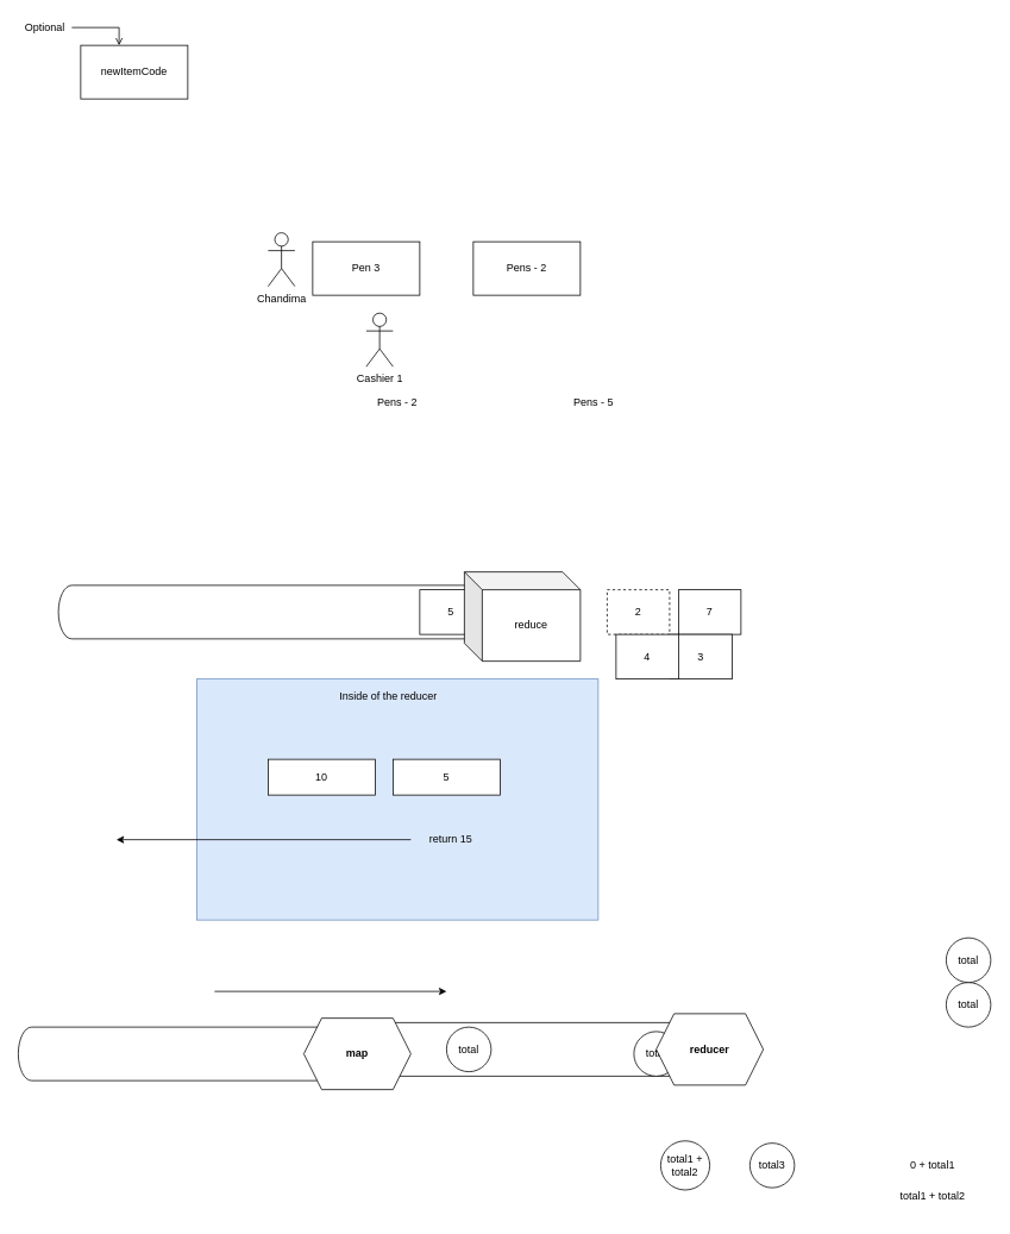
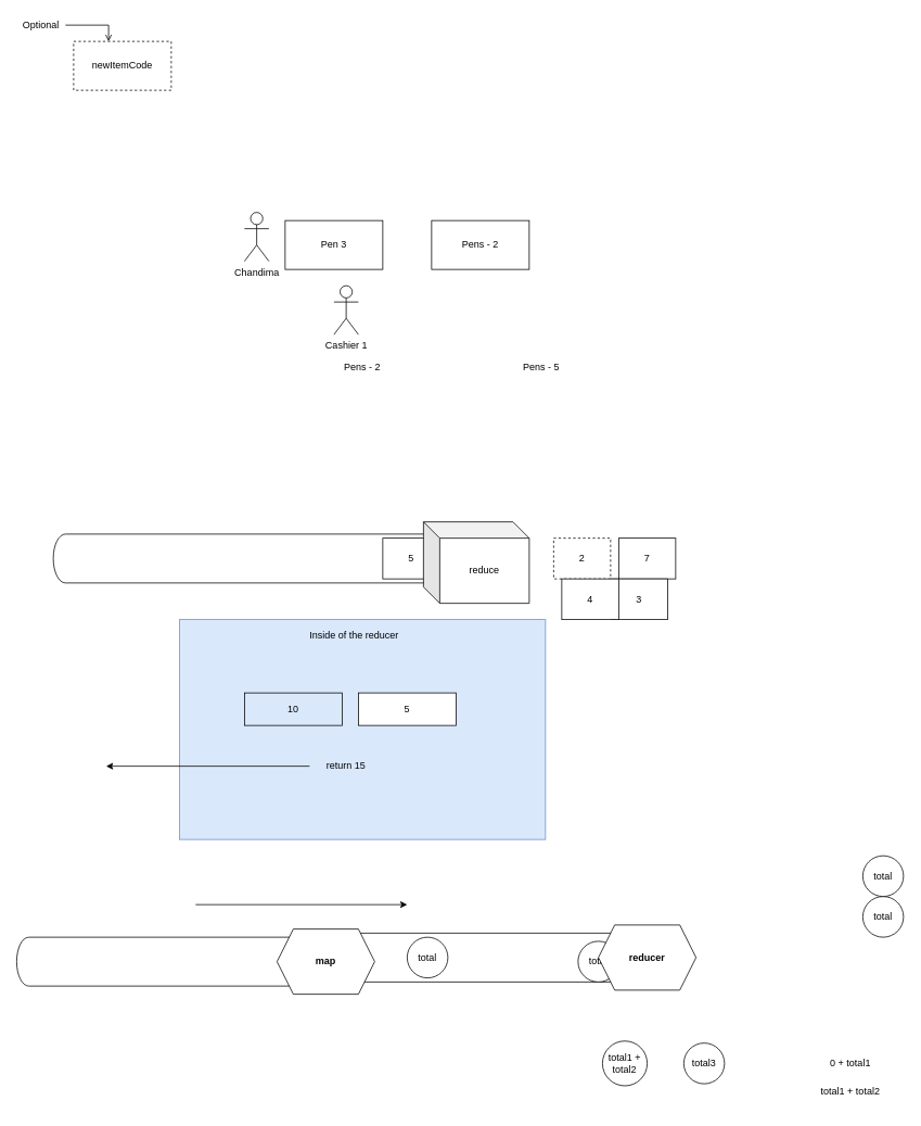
  <mxCell id="0" />
  <mxCell id="1" parent="0" />
  <mxCell id="2" value="" style="shape=cylinder3;whiteSpace=wrap;html=1;boundedLbl=1;backgroundOutline=1;size=15;rotation=90;" vertex="1" parent="1"><mxGeometry x="570" y="995" width="60" height="360" as="geometry" /></mxCell>
  <mxCell id="3" value="" style="rounded=0;whiteSpace=wrap;html=1;fillColor=#dae8fc;strokeColor=#6c8ebf;" vertex="1" parent="1"><mxGeometry x="220" y="760" width="450" height="270" as="geometry" /></mxCell>
- <mxCell id="4" value="newItemCode" style="rounded=0;whiteSpace=wrap;html=1;" vertex="1" parent="1"><mxGeometry x="90" y="50" width="120" height="60" as="geometry" /></mxCell>
+ <mxCell id="4" value="newItemCode" style="rounded=0;whiteSpace=wrap;html=1;dashed=1;" vertex="1" parent="1"><mxGeometry x="90" y="50" width="120" height="60" as="geometry" /></mxCell>
  <mxCell id="5" style="edgeStyle=orthogonalEdgeStyle;rounded=0;orthogonalLoop=1;jettySize=auto;html=1;entryX=0.358;entryY=0;entryDx=0;entryDy=0;entryPerimeter=0;endArrow=open;" edge="1" parent="1" source="6" target="4"><mxGeometry relative="1" as="geometry" /></mxCell>
  <mxCell id="6" value="Optional" style="text;html=1;strokeColor=none;fillColor=none;align=center;verticalAlign=middle;whiteSpace=wrap;rounded=0;" vertex="1" parent="1"><mxGeometry x="20" y="20" width="60" height="20" as="geometry" /></mxCell>
  <mxCell id="7" value="Cashier 1" style="shape=umlActor;verticalLabelPosition=bottom;verticalAlign=top;html=1;outlineConnect=0;" vertex="1" parent="1"><mxGeometry x="410" y="350" width="30" height="60" as="geometry" /></mxCell>
  <mxCell id="8" value="Pens - 2" style="rounded=0;whiteSpace=wrap;html=1;" vertex="1" parent="1"><mxGeometry x="530" y="270" width="120" height="60" as="geometry" /></mxCell>
  <mxCell id="9" value="Chandima" style="shape=umlActor;verticalLabelPosition=bottom;verticalAlign=top;html=1;outlineConnect=0;" vertex="1" parent="1"><mxGeometry x="300" y="260" width="30" height="60" as="geometry" /></mxCell>
  <mxCell id="10" value="Pen 3" style="rounded=0;whiteSpace=wrap;html=1;" vertex="1" parent="1"><mxGeometry x="350" y="270" width="120" height="60" as="geometry" /></mxCell>
  <mxCell id="11" value="Pens - 2" style="text;html=1;strokeColor=none;fillColor=none;align=center;verticalAlign=middle;whiteSpace=wrap;rounded=0;" vertex="1" parent="1"><mxGeometry x="410" y="440" width="70" height="20" as="geometry" /></mxCell>
  <mxCell id="12" value="Pens - 5" style="text;html=1;strokeColor=none;fillColor=none;align=center;verticalAlign=middle;whiteSpace=wrap;rounded=0;" vertex="1" parent="1"><mxGeometry x="630" y="440" width="70" height="20" as="geometry" /></mxCell>
  <mxCell id="13" value="" style="shape=cylinder3;whiteSpace=wrap;html=1;boundedLbl=1;backgroundOutline=1;size=15;rotation=90;" vertex="1" parent="1"><mxGeometry x="280" y="440" width="60" height="490" as="geometry" /></mxCell>
  <mxCell id="14" value="7" style="rounded=0;whiteSpace=wrap;html=1;" vertex="1" parent="1"><mxGeometry x="760" y="660" width="70" height="50" as="geometry" /></mxCell>
  <mxCell id="15" value="2" style="rounded=0;whiteSpace=wrap;html=1;dashed=1;" vertex="1" parent="1"><mxGeometry x="680" y="660" width="70" height="50" as="geometry" /></mxCell>
  <mxCell id="16" value="3" style="rounded=0;whiteSpace=wrap;html=1;" vertex="1" parent="1"><mxGeometry x="750" y="710" width="70" height="50" as="geometry" /></mxCell>
  <mxCell id="17" value="4" style="rounded=0;whiteSpace=wrap;html=1;" vertex="1" parent="1"><mxGeometry x="690" y="710" width="70" height="50" as="geometry" /></mxCell>
  <mxCell id="18" value="5" style="rounded=0;whiteSpace=wrap;html=1;" vertex="1" parent="1"><mxGeometry x="470" y="660" width="70" height="50" as="geometry" /></mxCell>
  <mxCell id="19" value="reduce" style="shape=cube;whiteSpace=wrap;html=1;boundedLbl=1;backgroundOutline=1;darkOpacity=0.05;darkOpacity2=0.1;" vertex="1" parent="1"><mxGeometry x="520" y="640" width="130" height="100" as="geometry" /></mxCell>
- <mxCell id="20" value="10" style="rounded=0;whiteSpace=wrap;html=1;" vertex="1" parent="1"><mxGeometry x="300" y="850" width="120" height="40" as="geometry" /></mxCell>
+ <mxCell id="20" value="10" style="rounded=0;whiteSpace=wrap;html=1;fillColor=#dae8fc;" vertex="1" parent="1"><mxGeometry x="300" y="850" width="120" height="40" as="geometry" /></mxCell>
  <mxCell id="21" value="5" style="rounded=0;whiteSpace=wrap;html=1;" vertex="1" parent="1"><mxGeometry x="440" y="850" width="120" height="40" as="geometry" /></mxCell>
  <mxCell id="22" value="Inside of the reducer" style="text;html=1;strokeColor=none;fillColor=none;align=center;verticalAlign=middle;whiteSpace=wrap;rounded=0;" vertex="1" parent="1"><mxGeometry x="340" y="770" width="190" height="20" as="geometry" /></mxCell>
  <mxCell id="23" style="edgeStyle=orthogonalEdgeStyle;rounded=0;orthogonalLoop=1;jettySize=auto;html=1;" edge="1" parent="1" source="24"><mxGeometry relative="1" as="geometry"><mxPoint x="130" y="940" as="targetPoint" /></mxGeometry></mxCell>
- <mxCell id="24" value="return 15" style="text;html=1;strokeColor=none;fillColor=none;align=center;verticalAlign=middle;whiteSpace=wrap;rounded=0;" vertex="1" parent="1"><mxGeometry x="460" y="930" width="90" height="20" as="geometry" /></mxCell>
+ <mxCell id="24" value="return 15" style="text;html=1;strokeColor=none;fillColor=none;align=center;verticalAlign=middle;whiteSpace=wrap;rounded=0;" vertex="1" parent="1"><mxGeometry x="380" y="930" width="90" height="20" as="geometry" /></mxCell>
  <mxCell id="25" value="" style="shape=cylinder3;whiteSpace=wrap;html=1;boundedLbl=1;backgroundOutline=1;size=15;rotation=90;" vertex="1" parent="1"><mxGeometry x="170" y="1000" width="60" height="360" as="geometry" /></mxCell>
  <mxCell id="26" value="total" style="ellipse;whiteSpace=wrap;html=1;aspect=fixed;" vertex="1" parent="1"><mxGeometry x="1060" y="1100" width="50" height="50" as="geometry" /></mxCell>
  <mxCell id="27" value="&lt;b&gt;map&lt;/b&gt;" style="shape=hexagon;perimeter=hexagonPerimeter2;whiteSpace=wrap;html=1;fixedSize=1;" vertex="1" parent="1"><mxGeometry x="340" y="1140" width="120" height="80" as="geometry" /></mxCell>
  <mxCell id="28" value="total3" style="ellipse;whiteSpace=wrap;html=1;aspect=fixed;" vertex="1" parent="1"><mxGeometry x="840" y="1280" width="50" height="50" as="geometry" /></mxCell>
  <mxCell id="29" value="total" style="ellipse;whiteSpace=wrap;html=1;aspect=fixed;" vertex="1" parent="1"><mxGeometry x="710" y="1155" width="50" height="50" as="geometry" /></mxCell>
  <mxCell id="30" value="total" style="ellipse;whiteSpace=wrap;html=1;aspect=fixed;" vertex="1" parent="1"><mxGeometry x="500" y="1150" width="50" height="50" as="geometry" /></mxCell>
  <mxCell id="31" value="" style="endArrow=classic;html=1;" edge="1" parent="1"><mxGeometry width="50" height="50" relative="1" as="geometry"><mxPoint x="240" y="1110" as="sourcePoint" /><mxPoint x="500" y="1110" as="targetPoint" /></mxGeometry></mxCell>
  <mxCell id="32" value="&lt;b&gt;reducer&lt;/b&gt;" style="shape=hexagon;perimeter=hexagonPerimeter2;whiteSpace=wrap;html=1;fixedSize=1;" vertex="1" parent="1"><mxGeometry x="735" y="1135" width="120" height="80" as="geometry" /></mxCell>
  <mxCell id="33" value="total1 + total2" style="ellipse;whiteSpace=wrap;html=1;aspect=fixed;" vertex="1" parent="1"><mxGeometry x="740" y="1277.5" width="55" height="55" as="geometry" /></mxCell>
  <mxCell id="34" value="total" style="ellipse;whiteSpace=wrap;html=1;aspect=fixed;" vertex="1" parent="1"><mxGeometry x="1060" y="1050" width="50" height="50" as="geometry" /></mxCell>
  <mxCell id="35" value="0 + total1" style="text;html=1;strokeColor=none;fillColor=none;align=center;verticalAlign=middle;whiteSpace=wrap;rounded=0;" vertex="1" parent="1"><mxGeometry x="1000" y="1295" width="90" height="20" as="geometry" /></mxCell>
  <mxCell id="36" value="total1 + total2" style="text;html=1;strokeColor=none;fillColor=none;align=center;verticalAlign=middle;whiteSpace=wrap;rounded=0;" vertex="1" parent="1"><mxGeometry x="1000" y="1330" width="90" height="20" as="geometry" /></mxCell>
